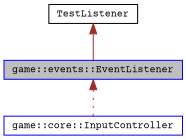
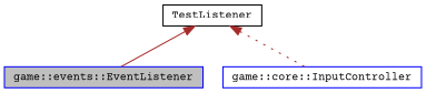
  digraph {
    fontname="Courier Prime"
    node [color=blue fillcolor=white fontname="Courier Prime" fontsize=10 shape=record style=filled]
    edge [color=brown dir=back fontname="Courier Prime" fontsize=10 labelfontname=Helvetica labelfontsize=10]
    n1 [fillcolor=grey75 fontcolor=black height=0.2 label="game::events::EventListener" width=0.4]
    n2 [height=0.2 label="game::core::InputController" width=0.4]
    n3 [color=black height=0.2 label=TestListener width=0.4]
-   n1 -> n2 [style=dotted]
+   n3 -> n2 [style=dotted]
    n3 -> n1 [style=solid]
  }
